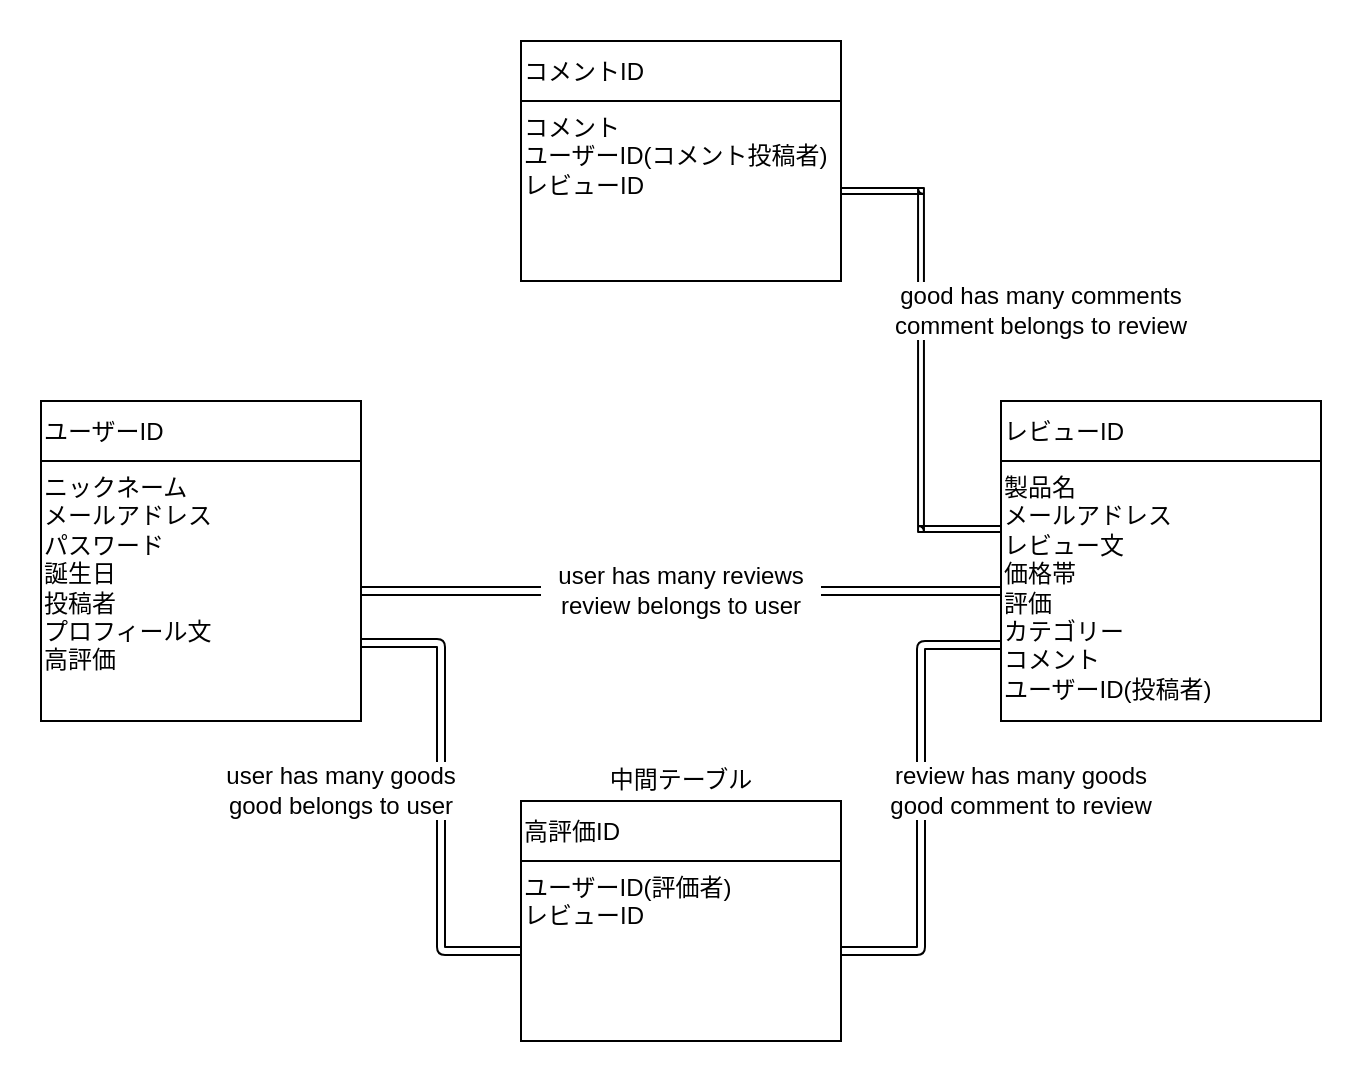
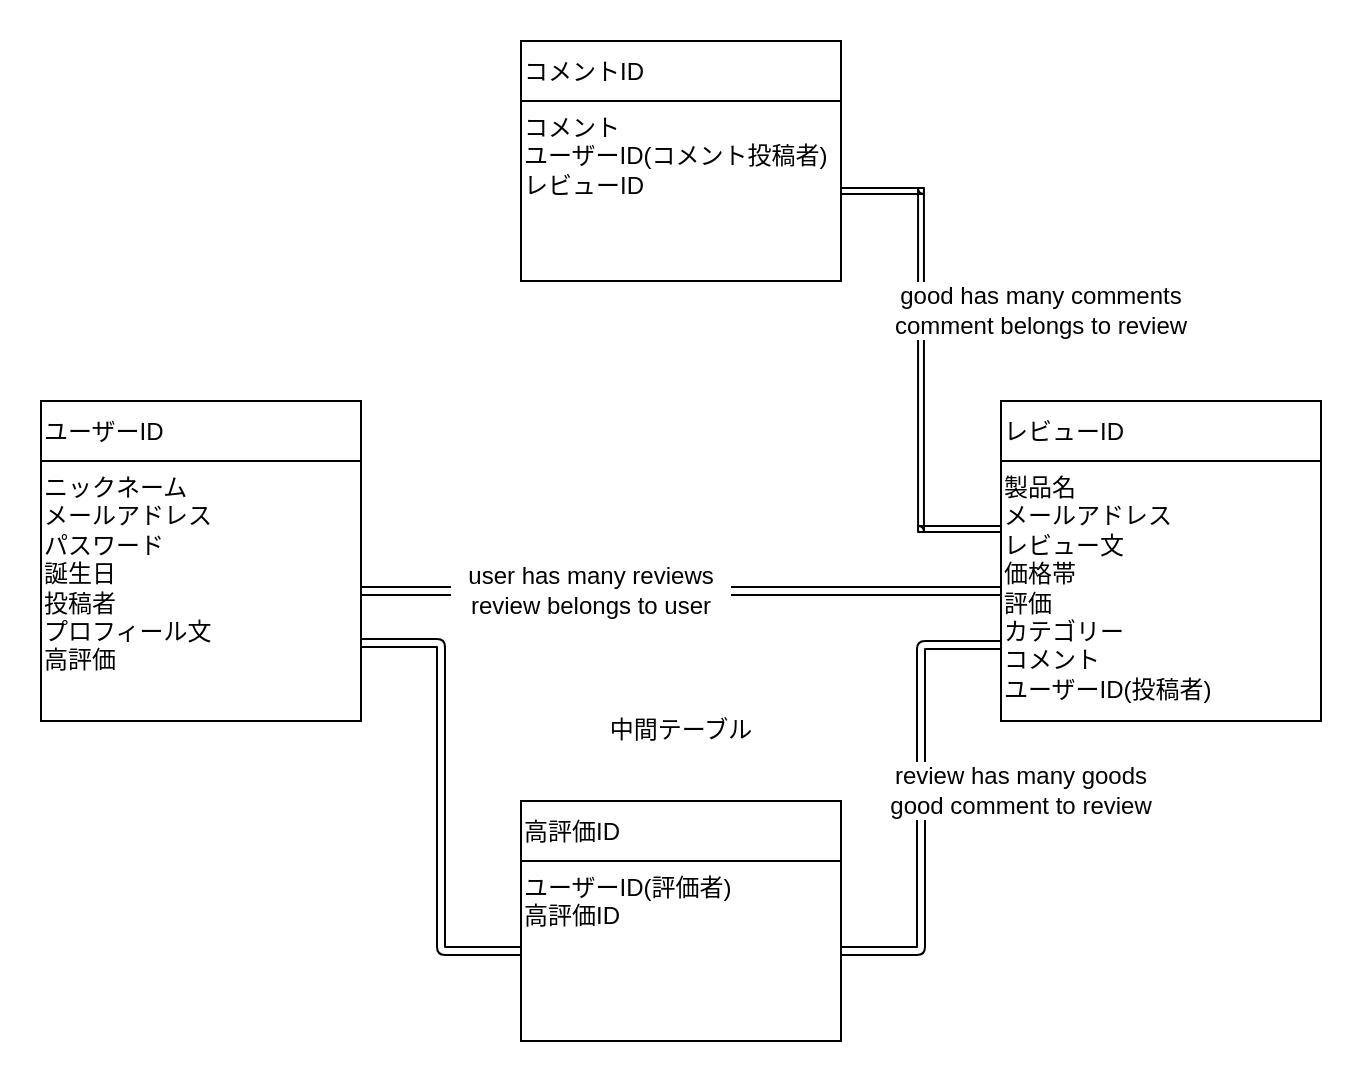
  <mxCell id="0" />
  <mxCell id="1" parent="0" />
  <mxCell id="2" value="ユーザーID" style="shape=table;startSize=30;container=1;collapsible=0;childLayout=tableLayout;align=left;labelBackgroundColor=none;" parent="1" vertex="1"><mxGeometry x="20" y="200" width="160" height="160" as="geometry" /></mxCell>
  <mxCell id="3" value="" style="shape=partialRectangle;collapsible=0;dropTarget=0;pointerEvents=0;fillColor=none;top=0;left=0;bottom=0;right=0;points=[[0,0.5],[1,0.5]];portConstraint=eastwest;" parent="2" vertex="1"><mxGeometry y="30" width="160" height="130" as="geometry" /></mxCell>
  <mxCell id="4" value="ニックネーム&lt;br&gt;メールアドレス&lt;br&gt;パスワード&lt;br&gt;誕生日&lt;br&gt;投稿者&lt;br&gt;プロフィール文&lt;br&gt;高評価" style="shape=partialRectangle;html=1;whiteSpace=wrap;connectable=0;overflow=hidden;fillColor=none;top=0;left=0;bottom=0;right=0;pointerEvents=1;verticalAlign=top;align=left;labelBackgroundColor=none;" parent="3" vertex="1"><mxGeometry width="160" height="130" as="geometry"><mxRectangle width="160" height="130" as="alternateBounds" /></mxGeometry></mxCell>
  <mxCell id="5" value="レビューID" style="shape=table;startSize=30;container=1;collapsible=0;childLayout=tableLayout;align=left;" parent="1" vertex="1"><mxGeometry x="500" y="200" width="160" height="160" as="geometry" /></mxCell>
  <mxCell id="6" value="" style="shape=partialRectangle;collapsible=0;dropTarget=0;pointerEvents=0;fillColor=none;top=0;left=0;bottom=0;right=0;points=[[0,0.5],[1,0.5]];portConstraint=eastwest;verticalAlign=top;align=left;" parent="5" vertex="1"><mxGeometry y="30" width="160" height="130" as="geometry" /></mxCell>
  <mxCell id="7" value="製品名&lt;br&gt;メールアドレス&lt;br&gt;レビュー文&lt;br&gt;価格帯&lt;br&gt;評価&lt;br&gt;カテゴリー&lt;br&gt;コメント&lt;br&gt;ユーザーID(投稿者)" style="shape=partialRectangle;html=1;whiteSpace=wrap;connectable=0;overflow=hidden;fillColor=none;top=0;left=0;bottom=0;right=0;pointerEvents=1;align=left;verticalAlign=top;" parent="6" vertex="1"><mxGeometry width="160" height="130" as="geometry"><mxRectangle width="160" height="130" as="alternateBounds" /></mxGeometry></mxCell>
  <mxCell id="8" value="コメントID" style="shape=table;startSize=30;container=1;collapsible=0;childLayout=tableLayout;align=left;verticalAlign=middle;" parent="1" vertex="1"><mxGeometry x="260" y="20" width="160" height="120" as="geometry" /></mxCell>
  <mxCell id="9" value="" style="shape=partialRectangle;collapsible=0;dropTarget=0;pointerEvents=0;fillColor=none;top=0;left=0;bottom=0;right=0;points=[[0,0.5],[1,0.5]];portConstraint=eastwest;" parent="8" vertex="1"><mxGeometry y="30" width="160" height="90" as="geometry" /></mxCell>
  <mxCell id="10" value="コメント&lt;br&gt;ユーザーID(コメント投稿者)&lt;br&gt;レビューID" style="shape=partialRectangle;html=1;whiteSpace=wrap;connectable=0;overflow=hidden;fillColor=none;top=0;left=0;bottom=0;right=0;pointerEvents=1;align=left;verticalAlign=top;" parent="9" vertex="1"><mxGeometry width="160" height="90" as="geometry"><mxRectangle width="160" height="90" as="alternateBounds" /></mxGeometry></mxCell>
  <mxCell id="11" style="edgeStyle=none;shape=link;html=1;exitX=0;exitY=0.5;exitDx=0;exitDy=0;entryX=1;entryY=0.5;entryDx=0;entryDy=0;startArrow=none;" parent="1" source="19" target="3" edge="1"><mxGeometry relative="1" as="geometry" /></mxCell>
  <mxCell id="12" value="高評価ID" style="shape=table;startSize=30;container=1;collapsible=0;childLayout=tableLayout;align=left;verticalAlign=middle;" parent="1" vertex="1"><mxGeometry x="260" y="400" width="160" height="120" as="geometry" /></mxCell>
  <mxCell id="13" value="" style="shape=partialRectangle;collapsible=0;dropTarget=0;pointerEvents=0;fillColor=none;top=0;left=0;bottom=0;right=0;points=[[0,0.5],[1,0.5]];portConstraint=eastwest;" parent="12" vertex="1"><mxGeometry y="30" width="160" height="90" as="geometry" /></mxCell>
- <mxCell id="14" value="ユーザーID(評価者)&lt;br&gt;レビューID" style="shape=partialRectangle;html=1;whiteSpace=wrap;connectable=0;overflow=hidden;fillColor=none;top=0;left=0;bottom=0;right=0;pointerEvents=1;align=left;verticalAlign=top;" parent="13" vertex="1"><mxGeometry width="160" height="90" as="geometry"><mxRectangle width="160" height="90" as="alternateBounds" /></mxGeometry></mxCell>
+ <mxCell id="14" value="ユーザーID(評価者)&lt;br&gt;高評価ID" style="shape=partialRectangle;html=1;whiteSpace=wrap;connectable=0;overflow=hidden;fillColor=none;top=0;left=0;bottom=0;right=0;pointerEvents=1;align=left;verticalAlign=top;" parent="13" vertex="1"><mxGeometry width="160" height="90" as="geometry"><mxRectangle width="160" height="90" as="alternateBounds" /></mxGeometry></mxCell>
  <mxCell id="15" style="edgeStyle=elbowEdgeStyle;shape=link;html=1;exitX=1.003;exitY=0.7;exitDx=0;exitDy=0;entryX=0;entryY=0.5;entryDx=0;entryDy=0;exitPerimeter=0;" parent="1" source="3" target="13" edge="1"><mxGeometry relative="1" as="geometry" /></mxCell>
  <mxCell id="16" style="edgeStyle=elbowEdgeStyle;shape=link;html=1;exitX=1;exitY=0.5;exitDx=0;exitDy=0;" parent="1" source="13" edge="1"><mxGeometry relative="1" as="geometry"><mxPoint x="500" y="322" as="targetPoint" /></mxGeometry></mxCell>
- <mxCell id="17" value="中間テーブル" style="text;html=1;resizable=0;autosize=1;align=center;verticalAlign=middle;points=[];fillColor=none;strokeColor=none;rounded=0;" parent="1" vertex="1"><mxGeometry x="295" y="380" width="90" height="20" as="geometry" /></mxCell>
+ <mxCell id="17" value="中間テーブル" style="text;html=1;resizable=0;autosize=1;align=center;verticalAlign=middle;points=[];fillColor=none;strokeColor=none;rounded=0;" parent="1" vertex="1"><mxGeometry x="295" y="355" width="90" height="20" as="geometry" /></mxCell>
  <mxCell id="18" style="edgeStyle=elbowEdgeStyle;shape=link;html=1;exitX=1;exitY=0.5;exitDx=0;exitDy=0;width=-2.941;" parent="1" source="9" edge="1"><mxGeometry relative="1" as="geometry"><mxPoint x="500" y="264" as="targetPoint" /></mxGeometry></mxCell>
- <mxCell id="19" value="user has many reviews&lt;br&gt;review belongs to user" style="text;html=1;resizable=0;autosize=1;align=center;verticalAlign=middle;points=[];fillColor=none;strokeColor=none;rounded=0;labelBackgroundColor=default;" parent="1" vertex="1"><mxGeometry x="270" y="280" width="140" height="30" as="geometry" /></mxCell>
+ <mxCell id="19" value="user has many reviews&lt;br&gt;review belongs to user" style="text;html=1;resizable=0;autosize=1;align=center;verticalAlign=middle;points=[];fillColor=none;strokeColor=none;rounded=0;labelBackgroundColor=default;" parent="1" vertex="1"><mxGeometry x="225" y="280" width="140" height="30" as="geometry" /></mxCell>
  <mxCell id="20" value="" style="edgeStyle=none;shape=link;html=1;exitX=0;exitY=0.5;exitDx=0;exitDy=0;entryX=1;entryY=0.5;entryDx=0;entryDy=0;endArrow=none;" parent="1" source="6" target="19" edge="1"><mxGeometry relative="1" as="geometry"><mxPoint x="500" y="295" as="sourcePoint" /><mxPoint x="180" y="295" as="targetPoint" /></mxGeometry></mxCell>
  <mxCell id="21" value="good has many comments&lt;br&gt;comment belongs to review" style="text;html=1;resizable=0;autosize=1;align=center;verticalAlign=middle;points=[];fillColor=none;strokeColor=none;rounded=0;labelBackgroundColor=default;" parent="1" vertex="1"><mxGeometry x="440" y="140" width="160" height="30" as="geometry" /></mxCell>
- <mxCell id="22" value="user has many goods&lt;br&gt;good belongs to user" style="text;html=1;resizable=0;autosize=1;align=center;verticalAlign=middle;points=[];fillColor=none;strokeColor=none;rounded=0;labelBackgroundColor=default;" parent="1" vertex="1"><mxGeometry x="105" y="380" width="130" height="30" as="geometry" /></mxCell>
  <mxCell id="23" value="review has many goods&lt;br&gt;good comment to review" style="text;html=1;resizable=0;autosize=1;align=center;verticalAlign=middle;points=[];fillColor=none;strokeColor=none;rounded=0;labelBackgroundColor=default;" parent="1" vertex="1"><mxGeometry x="440" y="380" width="140" height="30" as="geometry" /></mxCell>
